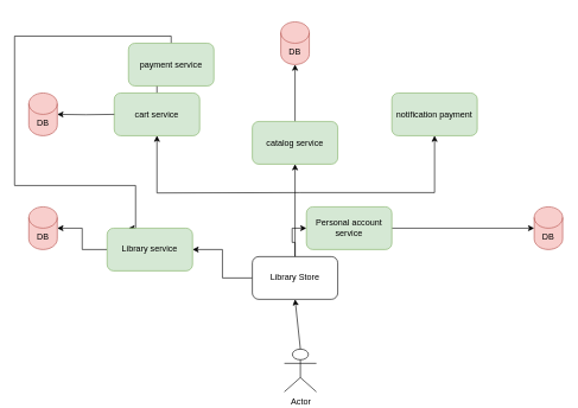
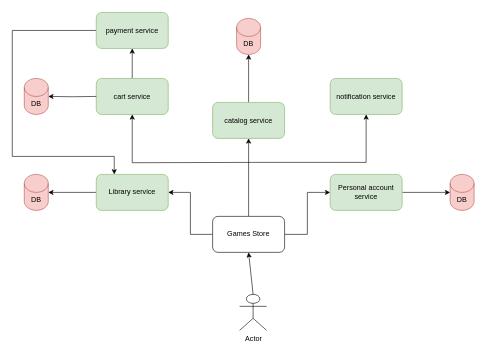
  <mxCell id="0" />
  <mxCell id="1" parent="0" />
  <mxCell id="2" value="Actor" style="shape=umlActor;verticalLabelPosition=bottom;verticalAlign=top;html=1;outlineConnect=0;" parent="1" vertex="1"><mxGeometry x="399" y="490" width="45" height="60" as="geometry" /></mxCell>
  <mxCell id="3" value="" style="edgeStyle=orthogonalEdgeStyle;rounded=0;orthogonalLoop=1;jettySize=auto;html=1;" parent="1" source="6" target="12" edge="1"><mxGeometry relative="1" as="geometry" /></mxCell>
  <mxCell id="4" style="edgeStyle=orthogonalEdgeStyle;rounded=0;orthogonalLoop=1;jettySize=auto;html=1;entryX=0;entryY=0.5;entryDx=0;entryDy=0;" edge="1" parent="1" source="6" target="17"><mxGeometry relative="1" as="geometry" /></mxCell>
  <mxCell id="5" style="edgeStyle=orthogonalEdgeStyle;rounded=0;orthogonalLoop=1;jettySize=auto;html=1;entryX=1;entryY=0.5;entryDx=0;entryDy=0;" edge="1" parent="1" source="6" target="21"><mxGeometry relative="1" as="geometry" /></mxCell>
- <mxCell id="6" value="Library Store" style="rounded=1;whiteSpace=wrap;html=1;" parent="1" vertex="1"><mxGeometry x="354" y="360" width="120" height="60" as="geometry" /></mxCell>
+ <mxCell id="6" value="Games Store" style="rounded=1;whiteSpace=wrap;html=1;" parent="1" vertex="1"><mxGeometry x="354" y="360" width="120" height="60" as="geometry" /></mxCell>
  <mxCell id="7" value="" style="endArrow=classic;html=1;rounded=0;entryX=0.5;entryY=1;entryDx=0;entryDy=0;exitX=0.5;exitY=0;exitDx=0;exitDy=0;exitPerimeter=0;" parent="1" target="6" edge="1" source="2"><mxGeometry width="50" height="50" relative="1" as="geometry"><mxPoint x="414" y="390" as="sourcePoint" /><mxPoint x="439" y="340" as="targetPoint" /></mxGeometry></mxCell>
  <mxCell id="8" style="edgeStyle=orthogonalEdgeStyle;rounded=0;orthogonalLoop=1;jettySize=auto;html=1;entryX=0.5;entryY=1;entryDx=0;entryDy=0;entryPerimeter=0;exitX=0.5;exitY=0;exitDx=0;exitDy=0;" parent="1" target="24" edge="1" source="12"><mxGeometry relative="1" as="geometry"><mxPoint x="414" y="130" as="sourcePoint" /></mxGeometry></mxCell>
  <mxCell id="9" value="DB" style="edgeLabel;html=1;align=center;verticalAlign=middle;resizable=0;points=[];" parent="8" vertex="1" connectable="0"><mxGeometry x="-0.138" relative="1" as="geometry"><mxPoint y="-93" as="offset" /></mxGeometry></mxCell>
  <mxCell id="10" style="edgeStyle=orthogonalEdgeStyle;rounded=0;orthogonalLoop=1;jettySize=auto;html=1;entryX=0.5;entryY=1;entryDx=0;entryDy=0;" parent="1" source="11" target="14" edge="1"><mxGeometry relative="1" as="geometry" /></mxCell>
  <mxCell id="11" value="cart service" style="rounded=1;whiteSpace=wrap;html=1;fillColor=#d5e8d4;strokeColor=#82b366;" parent="1" vertex="1"><mxGeometry x="160" y="130" width="120" height="60" as="geometry" /></mxCell>
  <mxCell id="12" value="catalog service" style="rounded=1;whiteSpace=wrap;html=1;fillColor=#d5e8d4;strokeColor=#82b366;" parent="1" vertex="1"><mxGeometry x="354" y="170" width="120" height="60" as="geometry" /></mxCell>
  <mxCell id="13" style="edgeStyle=orthogonalEdgeStyle;rounded=0;orthogonalLoop=1;jettySize=auto;html=1;entryX=0.25;entryY=0;entryDx=0;entryDy=0;" edge="1" parent="1" source="14" target="21"><mxGeometry relative="1" as="geometry"><mxPoint x="180" y="280" as="targetPoint" /><Array as="points"><mxPoint x="20" y="50" /><mxPoint x="20" y="260" /><mxPoint x="190" y="260" /></Array></mxGeometry></mxCell>
- <mxCell id="14" value="payment service" style="rounded=1;whiteSpace=wrap;html=1;fillColor=#d5e8d4;strokeColor=#82b366;" parent="1" vertex="1"><mxGeometry x="180" y="60" width="120" height="60" as="geometry" /></mxCell>
- <mxCell id="15" value="notification payment" style="rounded=1;whiteSpace=wrap;html=1;fillColor=#d5e8d4;strokeColor=#82b366;" parent="1" vertex="1"><mxGeometry x="550" y="130" width="120" height="60" as="geometry" /></mxCell>
+ <mxCell id="14" value="payment service" style="rounded=1;whiteSpace=wrap;html=1;fillColor=#d5e8d4;strokeColor=#82b366;" parent="1" vertex="1"><mxGeometry x="160" y="20" width="120" height="60" as="geometry" /></mxCell>
+ <mxCell id="15" value="notification service" style="rounded=1;whiteSpace=wrap;html=1;fillColor=#d5e8d4;strokeColor=#82b366;" parent="1" vertex="1"><mxGeometry x="550" y="130" width="120" height="60" as="geometry" /></mxCell>
  <mxCell id="16" style="edgeStyle=orthogonalEdgeStyle;rounded=0;orthogonalLoop=1;jettySize=auto;html=1;entryX=0;entryY=0.5;entryDx=0;entryDy=0;entryPerimeter=0;" parent="1" source="17" target="23" edge="1"><mxGeometry relative="1" as="geometry" /></mxCell>
- <mxCell id="17" value="Personal account service" style="rounded=1;whiteSpace=wrap;html=1;fillColor=#d5e8d4;strokeColor=#82b366;" parent="1" vertex="1"><mxGeometry x="430" y="290" width="120" height="60" as="geometry" /></mxCell>
+ <mxCell id="17" value="Personal account service" style="rounded=1;whiteSpace=wrap;html=1;fillColor=#d5e8d4;strokeColor=#82b366;" parent="1" vertex="1"><mxGeometry x="550" y="290" width="120" height="60" as="geometry" /></mxCell>
  <mxCell id="18" value="" style="edgeStyle=orthogonalEdgeStyle;rounded=0;orthogonalLoop=1;jettySize=auto;html=1;entryX=0.5;entryY=1;entryDx=0;entryDy=0;" parent="1" target="11" edge="1"><mxGeometry relative="1" as="geometry"><mxPoint x="420" y="270" as="sourcePoint" /><mxPoint x="424" y="200" as="targetPoint" /></mxGeometry></mxCell>
  <mxCell id="19" value="" style="edgeStyle=orthogonalEdgeStyle;rounded=0;orthogonalLoop=1;jettySize=auto;html=1;entryX=0.5;entryY=1;entryDx=0;entryDy=0;" parent="1" target="15" edge="1"><mxGeometry relative="1" as="geometry"><mxPoint x="420" y="270" as="sourcePoint" /><mxPoint x="620" y="210" as="targetPoint" /><Array as="points"><mxPoint x="420" y="270" /><mxPoint x="610" y="270" /></Array></mxGeometry></mxCell>
  <mxCell id="20" style="edgeStyle=orthogonalEdgeStyle;rounded=0;orthogonalLoop=1;jettySize=auto;html=1;entryX=1;entryY=0.5;entryDx=0;entryDy=0;entryPerimeter=0;" parent="1" source="21" target="22" edge="1"><mxGeometry relative="1" as="geometry" /></mxCell>
- <mxCell id="21" value="Library service" style="rounded=1;whiteSpace=wrap;html=1;fillColor=#d5e8d4;strokeColor=#82b366;" parent="1" vertex="1"><mxGeometry x="150" y="320" width="120" height="60" as="geometry" /></mxCell>
+ <mxCell id="21" value="Library service" style="rounded=1;whiteSpace=wrap;html=1;fillColor=#d5e8d4;strokeColor=#82b366;" parent="1" vertex="1"><mxGeometry x="160" y="290" width="120" height="60" as="geometry" /></mxCell>
  <mxCell id="22" value="DB" style="shape=cylinder3;whiteSpace=wrap;html=1;boundedLbl=1;backgroundOutline=1;size=15;fillColor=#f8cecc;strokeColor=#b85450;" parent="1" vertex="1"><mxGeometry x="40" y="290" width="40" height="60" as="geometry" /></mxCell>
  <mxCell id="23" value="DB" style="shape=cylinder3;whiteSpace=wrap;html=1;boundedLbl=1;backgroundOutline=1;size=15;fillColor=#f8cecc;strokeColor=#b85450;" parent="1" vertex="1"><mxGeometry x="750" y="290" width="40" height="60" as="geometry" /></mxCell>
  <mxCell id="24" value="DB" style="shape=cylinder3;whiteSpace=wrap;html=1;boundedLbl=1;backgroundOutline=1;size=15;fillColor=#f8cecc;strokeColor=#b85450;" parent="1" vertex="1"><mxGeometry x="394" y="30" width="40" height="60" as="geometry" /></mxCell>
  <mxCell id="25" style="edgeStyle=orthogonalEdgeStyle;rounded=0;orthogonalLoop=1;jettySize=auto;html=1;entryX=1;entryY=0.5;entryDx=0;entryDy=0;entryPerimeter=0;" parent="1" target="26" edge="1"><mxGeometry relative="1" as="geometry"><mxPoint x="160" y="160" as="sourcePoint" /></mxGeometry></mxCell>
  <mxCell id="26" value="DB" style="shape=cylinder3;whiteSpace=wrap;html=1;boundedLbl=1;backgroundOutline=1;size=15;fillColor=#f8cecc;strokeColor=#b85450;" parent="1" vertex="1"><mxGeometry x="40" y="130" width="40" height="60" as="geometry" /></mxCell>
